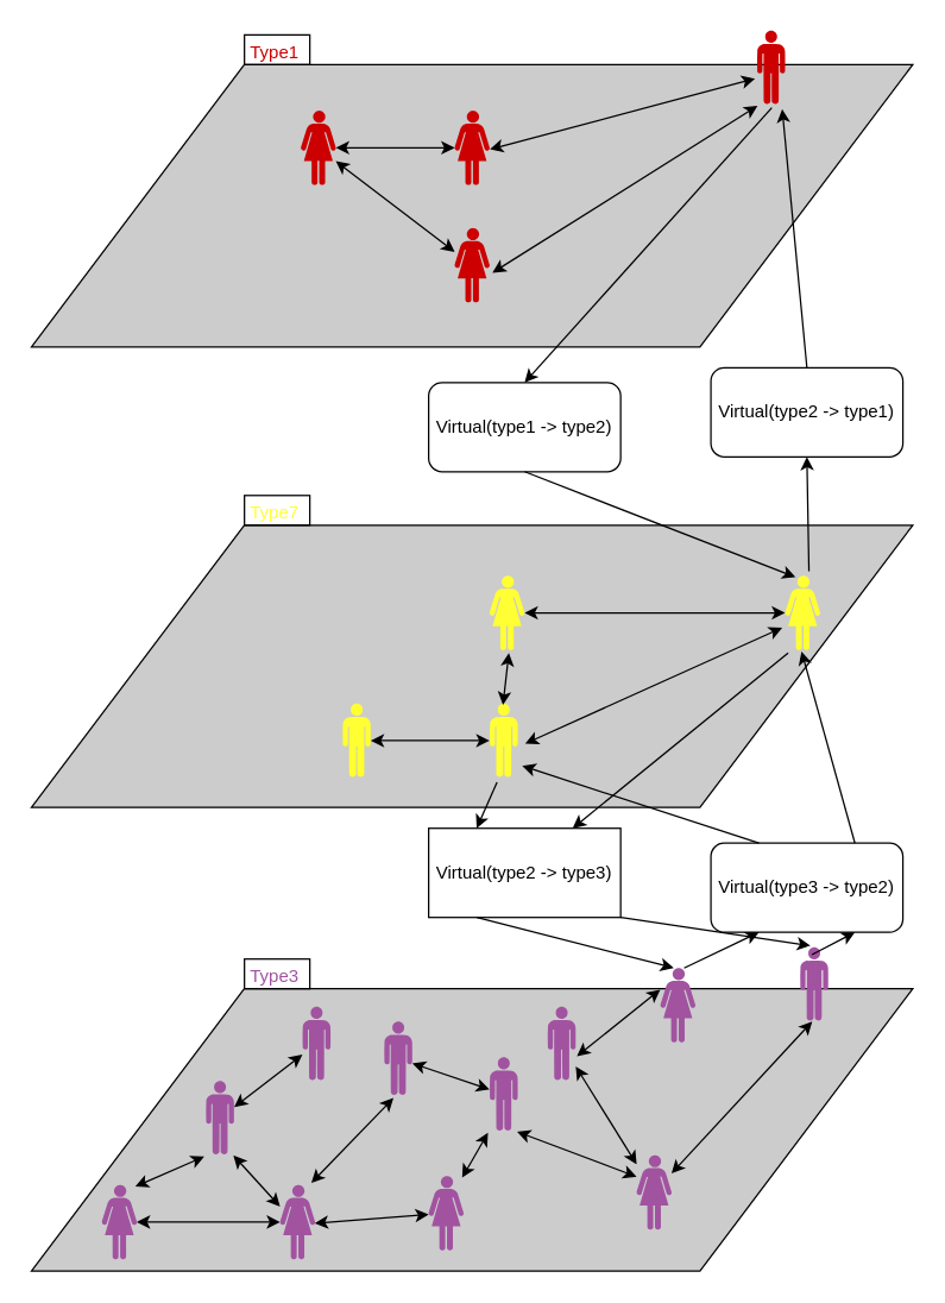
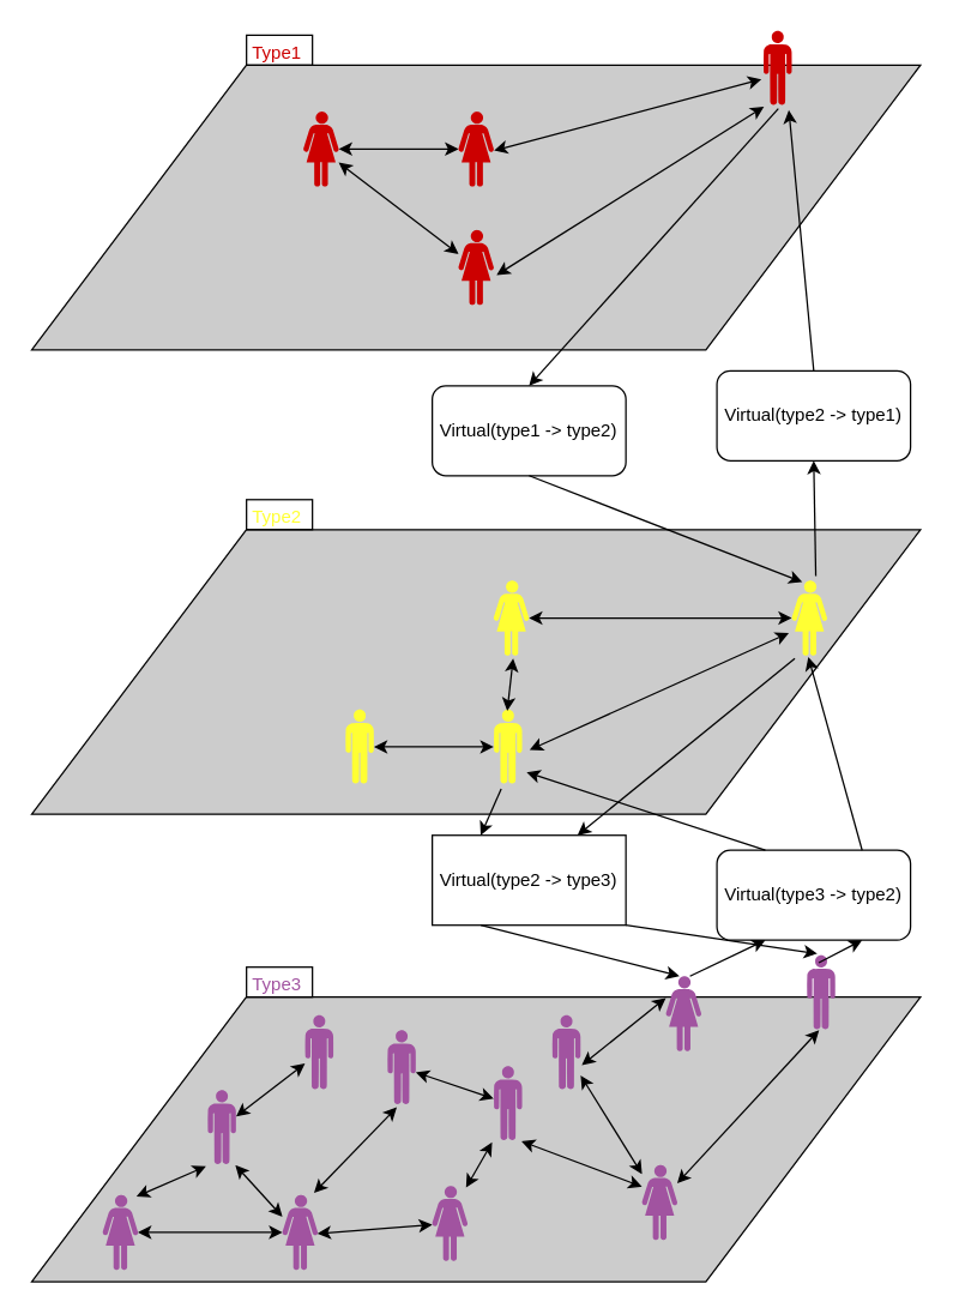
  <mxCell id="0" />
  <mxCell id="1" parent="0" />
  <mxCell id="2" value="" style="shape=parallelogram;perimeter=parallelogramPerimeter;whiteSpace=wrap;html=1;fixedSize=1;size=143.25;fillColor=#000000;fillOpacity=20;" parent="1" vertex="1"><mxGeometry x="20.62" y="665" width="593.25" height="190" as="geometry" /></mxCell>
  <mxCell id="3" value="" style="rounded=0;whiteSpace=wrap;html=1;fillColor=none;" parent="1" vertex="1"><mxGeometry x="164" y="23" width="44" height="20" as="geometry" /></mxCell>
  <mxCell id="4" value="" style="shape=parallelogram;perimeter=parallelogramPerimeter;whiteSpace=wrap;html=1;fixedSize=1;size=143.25;fillColor=#000000;fillOpacity=20;" parent="1" vertex="1"><mxGeometry x="20.62" y="353" width="593.25" height="190" as="geometry" /></mxCell>
  <mxCell id="5" value="" style="shape=parallelogram;perimeter=parallelogramPerimeter;whiteSpace=wrap;html=1;fixedSize=1;size=143.25;fillColor=#000000;fillOpacity=20;" parent="1" vertex="1"><mxGeometry x="20.62" y="43" width="593.25" height="190" as="geometry" /></mxCell>
  <mxCell id="6" value="" style="rounded=0;orthogonalLoop=1;jettySize=auto;html=1;startArrow=classic;startFill=1;" parent="1" source="7" target="16" edge="1"><mxGeometry relative="1" as="geometry" /></mxCell>
  <mxCell id="7" value="" style="verticalLabelPosition=bottom;sketch=0;html=1;fillColor=#A153A0;verticalAlign=top;align=center;pointerEvents=1;shape=mxgraph.cisco_safe.design.actor_1;" parent="1" vertex="1"><mxGeometry x="68" y="797" width="23.5" height="50" as="geometry" /></mxCell>
  <mxCell id="8" value="" style="rounded=0;orthogonalLoop=1;jettySize=auto;html=1;startArrow=classic;startFill=1;" parent="1" source="9" target="15" edge="1"><mxGeometry relative="1" as="geometry" /></mxCell>
  <mxCell id="9" value="" style="verticalLabelPosition=bottom;sketch=0;html=1;fillColor=#A153A0;verticalAlign=top;align=center;pointerEvents=1;shape=mxgraph.cisco_safe.design.actor_2;" parent="1" vertex="1"><mxGeometry x="138" y="727" width="19" height="50" as="geometry" /></mxCell>
  <mxCell id="10" value="" style="verticalLabelPosition=bottom;sketch=0;html=1;fillColor=#A153A0;verticalAlign=top;align=center;pointerEvents=1;shape=mxgraph.cisco_safe.design.actor_2;" parent="1" vertex="1"><mxGeometry x="538" y="637" width="19" height="50" as="geometry" /></mxCell>
  <mxCell id="11" value="" style="verticalLabelPosition=bottom;sketch=0;html=1;fillColor=#CC0000;verticalAlign=top;align=center;pointerEvents=1;shape=mxgraph.cisco_safe.design.actor_2;" parent="1" vertex="1"><mxGeometry x="509" y="20" width="19" height="50" as="geometry" /></mxCell>
  <mxCell id="12" value="" style="rounded=0;orthogonalLoop=1;jettySize=auto;html=1;startArrow=classic;startFill=1;" parent="1" source="13" target="37" edge="1"><mxGeometry relative="1" as="geometry" /></mxCell>
  <mxCell id="13" value="" style="verticalLabelPosition=bottom;sketch=0;html=1;fillColor=#FFFF33;verticalAlign=top;align=center;pointerEvents=1;shape=mxgraph.cisco_safe.design.actor_1;" parent="1" vertex="1"><mxGeometry x="528" y="387" width="23.5" height="50" as="geometry" /></mxCell>
  <mxCell id="14" value="" style="endArrow=classic;html=1;rounded=0;exitX=0.959;exitY=0.023;exitDx=0;exitDy=0;exitPerimeter=0;entryX=-0.056;entryY=1.019;entryDx=0;entryDy=0;entryPerimeter=0;startArrow=classic;startFill=1;" parent="1" source="7" target="9" edge="1"><mxGeometry width="50" height="50" relative="1" as="geometry"><mxPoint x="4" y="787" as="sourcePoint" /><mxPoint x="54" y="737" as="targetPoint" /></mxGeometry></mxCell>
  <mxCell id="15" value="" style="verticalLabelPosition=bottom;sketch=0;html=1;fillColor=#A153A0;verticalAlign=top;align=center;pointerEvents=1;shape=mxgraph.cisco_safe.design.actor_2;" parent="1" vertex="1"><mxGeometry x="203" y="677" width="19" height="50" as="geometry" /></mxCell>
  <mxCell id="16" value="" style="verticalLabelPosition=bottom;sketch=0;html=1;fillColor=#A153A0;verticalAlign=top;align=center;pointerEvents=1;shape=mxgraph.cisco_safe.design.actor_1;" parent="1" vertex="1"><mxGeometry x="188" y="797" width="23.5" height="50" as="geometry" /></mxCell>
  <mxCell id="17" value="" style="rounded=0;orthogonalLoop=1;jettySize=auto;html=1;startArrow=classic;startFill=1;exitX=0.977;exitY=1.004;exitDx=0;exitDy=0;exitPerimeter=0;entryX=-0.003;entryY=0.291;entryDx=0;entryDy=0;entryPerimeter=0;" parent="1" source="9" target="16" edge="1"><mxGeometry relative="1" as="geometry"><mxPoint x="88" y="891" as="sourcePoint" /><mxPoint x="211" y="883" as="targetPoint" /></mxGeometry></mxCell>
  <mxCell id="18" value="" style="rounded=0;orthogonalLoop=1;jettySize=auto;html=1;startArrow=classic;startFill=1;entryX=0.993;entryY=0.517;entryDx=0;entryDy=0;entryPerimeter=0;" parent="1" source="19" target="16" edge="1"><mxGeometry relative="1" as="geometry" /></mxCell>
  <mxCell id="19" value="" style="verticalLabelPosition=bottom;sketch=0;html=1;fillColor=#A153A0;verticalAlign=top;align=center;pointerEvents=1;shape=mxgraph.cisco_safe.design.actor_1;" parent="1" vertex="1"><mxGeometry x="288" y="791" width="23.5" height="50" as="geometry" /></mxCell>
  <mxCell id="20" value="" style="rounded=0;orthogonalLoop=1;jettySize=auto;html=1;startArrow=classic;startFill=1;" parent="1" source="21" target="23" edge="1"><mxGeometry relative="1" as="geometry" /></mxCell>
  <mxCell id="21" value="" style="verticalLabelPosition=bottom;sketch=0;html=1;fillColor=#A153A0;verticalAlign=top;align=center;pointerEvents=1;shape=mxgraph.cisco_safe.design.actor_2;" parent="1" vertex="1"><mxGeometry x="329" y="711" width="19" height="50" as="geometry" /></mxCell>
  <mxCell id="22" value="" style="endArrow=classic;html=1;rounded=0;exitX=0.959;exitY=0.023;exitDx=0;exitDy=0;exitPerimeter=0;entryX=-0.056;entryY=1.019;entryDx=0;entryDy=0;entryPerimeter=0;startArrow=classic;startFill=1;" parent="1" source="19" target="21" edge="1"><mxGeometry width="50" height="50" relative="1" as="geometry"><mxPoint x="214" y="747" as="sourcePoint" /><mxPoint x="264" y="697" as="targetPoint" /></mxGeometry></mxCell>
  <mxCell id="23" value="" style="verticalLabelPosition=bottom;sketch=0;html=1;fillColor=#A153A0;verticalAlign=top;align=center;pointerEvents=1;shape=mxgraph.cisco_safe.design.actor_2;" parent="1" vertex="1"><mxGeometry x="258" y="687" width="19" height="50" as="geometry" /></mxCell>
  <mxCell id="24" value="" style="verticalLabelPosition=bottom;sketch=0;html=1;fillColor=#A153A0;verticalAlign=top;align=center;pointerEvents=1;shape=mxgraph.cisco_safe.design.actor_1;" parent="1" vertex="1"><mxGeometry x="428" y="777" width="23.5" height="50" as="geometry" /></mxCell>
  <mxCell id="25" value="" style="rounded=0;orthogonalLoop=1;jettySize=auto;html=1;startArrow=classic;startFill=1;exitX=0.977;exitY=1.004;exitDx=0;exitDy=0;exitPerimeter=0;entryX=-0.003;entryY=0.291;entryDx=0;entryDy=0;entryPerimeter=0;" parent="1" source="21" target="24" edge="1"><mxGeometry relative="1" as="geometry"><mxPoint x="298" y="851" as="sourcePoint" /><mxPoint x="421" y="843" as="targetPoint" /></mxGeometry></mxCell>
  <mxCell id="26" value="" style="rounded=0;orthogonalLoop=1;jettySize=auto;html=1;startArrow=classic;startFill=1;exitX=0.332;exitY=1.031;exitDx=0;exitDy=0;exitPerimeter=0;entryX=0.896;entryY=-0.026;entryDx=0;entryDy=0;entryPerimeter=0;" parent="1" source="23" target="16" edge="1"><mxGeometry relative="1" as="geometry"><mxPoint x="133" y="837" as="sourcePoint" /><mxPoint x="211" y="872" as="targetPoint" /></mxGeometry></mxCell>
  <mxCell id="27" value="" style="rounded=0;orthogonalLoop=1;jettySize=auto;html=1;startArrow=classic;startFill=1;" parent="1" source="28" target="24" edge="1"><mxGeometry relative="1" as="geometry" /></mxCell>
  <mxCell id="28" value="" style="verticalLabelPosition=bottom;sketch=0;html=1;fillColor=#A153A0;verticalAlign=top;align=center;pointerEvents=1;shape=mxgraph.cisco_safe.design.actor_2;" parent="1" vertex="1"><mxGeometry x="368" y="677" width="19" height="50" as="geometry" /></mxCell>
  <mxCell id="29" value="" style="verticalLabelPosition=bottom;sketch=0;html=1;fillColor=#A153A0;verticalAlign=top;align=center;pointerEvents=1;shape=mxgraph.cisco_safe.design.actor_1;" parent="1" vertex="1"><mxGeometry x="444" y="651" width="23.5" height="50" as="geometry" /></mxCell>
  <mxCell id="30" value="" style="rounded=0;orthogonalLoop=1;jettySize=auto;html=1;startArrow=classic;startFill=1;exitX=1.043;exitY=0.668;exitDx=0;exitDy=0;exitPerimeter=0;entryX=-0.003;entryY=0.291;entryDx=0;entryDy=0;entryPerimeter=0;" parent="1" source="28" target="29" edge="1"><mxGeometry relative="1" as="geometry"><mxPoint x="346.37" y="781" as="sourcePoint" /><mxPoint x="469.37" y="773" as="targetPoint" /></mxGeometry></mxCell>
  <mxCell id="31" value="" style="rounded=0;orthogonalLoop=1;jettySize=auto;html=1;startArrow=classic;startFill=1;" parent="1" source="32" target="36" edge="1"><mxGeometry relative="1" as="geometry" /></mxCell>
  <mxCell id="32" value="" style="verticalLabelPosition=bottom;sketch=0;html=1;fillColor=#FFFF33;verticalAlign=top;align=center;pointerEvents=1;shape=mxgraph.cisco_safe.design.actor_2;" parent="1" vertex="1"><mxGeometry x="329" y="473" width="19" height="50" as="geometry" /></mxCell>
  <mxCell id="33" value="" style="rounded=0;orthogonalLoop=1;jettySize=auto;html=1;startArrow=classic;startFill=1;" parent="1" source="34" target="47" edge="1"><mxGeometry relative="1" as="geometry" /></mxCell>
  <mxCell id="34" value="" style="verticalLabelPosition=bottom;sketch=0;html=1;fillColor=#CC0000;verticalAlign=top;align=center;pointerEvents=1;shape=mxgraph.cisco_safe.design.actor_1;" parent="1" vertex="1"><mxGeometry x="305.5" y="74" width="23.5" height="50" as="geometry" /></mxCell>
  <mxCell id="35" value="" style="rounded=0;orthogonalLoop=1;jettySize=auto;html=1;startArrow=classic;startFill=1;exitX=1.263;exitY=0.54;exitDx=0;exitDy=0;exitPerimeter=0;entryX=-0.085;entryY=0.7;entryDx=0;entryDy=0;entryPerimeter=0;" parent="1" source="32" target="13" edge="1"><mxGeometry relative="1" as="geometry"><mxPoint x="398" y="666" as="sourcePoint" /><mxPoint x="454" y="622" as="targetPoint" /></mxGeometry></mxCell>
  <mxCell id="36" value="" style="verticalLabelPosition=bottom;sketch=0;html=1;fillColor=#FFFF33;verticalAlign=top;align=center;pointerEvents=1;shape=mxgraph.cisco_safe.design.actor_2;" parent="1" vertex="1"><mxGeometry x="230" y="473" width="19" height="50" as="geometry" /></mxCell>
  <mxCell id="37" value="" style="verticalLabelPosition=bottom;sketch=0;html=1;fillColor=#FFFF33;verticalAlign=top;align=center;pointerEvents=1;shape=mxgraph.cisco_safe.design.actor_1;" parent="1" vertex="1"><mxGeometry x="329" y="387" width="23.5" height="50" as="geometry" /></mxCell>
  <mxCell id="38" value="" style="rounded=0;orthogonalLoop=1;jettySize=auto;html=1;startArrow=classic;startFill=1;exitX=0.474;exitY=0.02;exitDx=0;exitDy=0;exitPerimeter=0;entryX=0.553;entryY=1.04;entryDx=0;entryDy=0;entryPerimeter=0;" parent="1" source="32" target="37" edge="1"><mxGeometry relative="1" as="geometry"><mxPoint x="339" y="508" as="sourcePoint" /><mxPoint x="259" y="508" as="targetPoint" /></mxGeometry></mxCell>
  <mxCell id="39" value="&lt;font color=&quot;#cc0000&quot;&gt;Type1&lt;/font&gt;" style="text;html=1;align=center;verticalAlign=middle;resizable=0;points=[];autosize=1;strokeColor=none;fillColor=none;" parent="1" vertex="1"><mxGeometry x="154" y="20" width="60" height="30" as="geometry" /></mxCell>
  <mxCell id="40" value="" style="rounded=0;whiteSpace=wrap;html=1;fillColor=none;" parent="1" vertex="1"><mxGeometry x="164" y="333" width="44" height="20" as="geometry" /></mxCell>
- <mxCell id="41" value="&lt;font color=&quot;#ffff33&quot;&gt;Type7&lt;/font&gt;" style="text;html=1;align=center;verticalAlign=middle;resizable=0;points=[];autosize=1;strokeColor=none;fillColor=none;" parent="1" vertex="1"><mxGeometry x="154" y="330" width="60" height="30" as="geometry" /></mxCell>
+ <mxCell id="41" value="&lt;font color=&quot;#ffff33&quot;&gt;Type2&lt;/font&gt;" style="text;html=1;align=center;verticalAlign=middle;resizable=0;points=[];autosize=1;strokeColor=none;fillColor=none;" parent="1" vertex="1"><mxGeometry x="154" y="330" width="60" height="30" as="geometry" /></mxCell>
  <mxCell id="42" value="" style="rounded=0;whiteSpace=wrap;html=1;fillColor=none;" parent="1" vertex="1"><mxGeometry x="164" y="645" width="44" height="20" as="geometry" /></mxCell>
  <mxCell id="43" value="&lt;font color=&quot;#a153a0&quot;&gt;Type3&lt;/font&gt;" style="text;html=1;align=center;verticalAlign=middle;resizable=0;points=[];autosize=1;strokeColor=none;fillColor=none;" parent="1" vertex="1"><mxGeometry x="154" y="642" width="60" height="30" as="geometry" /></mxCell>
  <mxCell id="44" value="" style="rounded=0;orthogonalLoop=1;jettySize=auto;html=1;entryX=0.431;entryY=1;entryDx=0;entryDy=0;entryPerimeter=0;startArrow=classic;startFill=1;" parent="1" source="24" target="10" edge="1"><mxGeometry relative="1" as="geometry" /></mxCell>
  <mxCell id="45" value="" style="rounded=0;orthogonalLoop=1;jettySize=auto;html=1;startArrow=classic;startFill=1;entryX=1.009;entryY=0.52;entryDx=0;entryDy=0;entryPerimeter=0;exitX=-0.069;exitY=0.649;exitDx=0;exitDy=0;exitPerimeter=0;" parent="1" source="11" target="34" edge="1"><mxGeometry relative="1" as="geometry"><mxPoint x="538" y="368" as="sourcePoint" /><mxPoint x="363" y="368" as="targetPoint" /></mxGeometry></mxCell>
  <mxCell id="46" value="" style="rounded=0;orthogonalLoop=1;jettySize=auto;html=1;startArrow=classic;startFill=1;" parent="1" source="47" target="48" edge="1"><mxGeometry relative="1" as="geometry" /></mxCell>
  <mxCell id="47" value="" style="verticalLabelPosition=bottom;sketch=0;html=1;fillColor=#CC0000;verticalAlign=top;align=center;pointerEvents=1;shape=mxgraph.cisco_safe.design.actor_1;" parent="1" vertex="1"><mxGeometry x="202" y="74" width="23.5" height="50" as="geometry" /></mxCell>
  <mxCell id="48" value="" style="verticalLabelPosition=bottom;sketch=0;html=1;fillColor=#CC0000;verticalAlign=top;align=center;pointerEvents=1;shape=mxgraph.cisco_safe.design.actor_1;" parent="1" vertex="1"><mxGeometry x="305.5" y="153" width="23.5" height="50" as="geometry" /></mxCell>
  <mxCell id="49" value="" style="rounded=0;orthogonalLoop=1;jettySize=auto;html=1;startArrow=classic;startFill=1;entryX=1.083;entryY=0.601;entryDx=0;entryDy=0;entryPerimeter=0;exitX=0.022;exitY=1.014;exitDx=0;exitDy=0;exitPerimeter=0;" parent="1" source="11" target="48" edge="1"><mxGeometry relative="1" as="geometry"><mxPoint x="235" y="118" as="sourcePoint" /><mxPoint x="316" y="179" as="targetPoint" /></mxGeometry></mxCell>
  <mxCell id="50" value="Virtual(type3 -&amp;gt; type2)" style="rounded=1;whiteSpace=wrap;html=1;" parent="1" vertex="1"><mxGeometry x="478" y="567" width="129.24" height="60" as="geometry" /></mxCell>
  <mxCell id="51" style="rounded=0;orthogonalLoop=1;jettySize=auto;html=1;exitX=0.75;exitY=0;exitDx=0;exitDy=0;entryX=0.468;entryY=1.02;entryDx=0;entryDy=0;entryPerimeter=0;" parent="1" source="50" target="13" edge="1"><mxGeometry relative="1" as="geometry" /></mxCell>
  <mxCell id="52" style="rounded=0;orthogonalLoop=1;jettySize=auto;html=1;exitX=0.25;exitY=0;exitDx=0;exitDy=0;entryX=1.158;entryY=0.84;entryDx=0;entryDy=0;entryPerimeter=0;" parent="1" source="50" target="32" edge="1"><mxGeometry relative="1" as="geometry" /></mxCell>
  <mxCell id="53" style="rounded=0;orthogonalLoop=1;jettySize=auto;html=1;exitX=0.25;exitY=1;exitDx=0;exitDy=0;entryX=0.681;entryY=0;entryDx=0;entryDy=0;entryPerimeter=0;endArrow=none;endFill=0;startArrow=classic;startFill=1;" parent="1" source="50" target="29" edge="1"><mxGeometry relative="1" as="geometry" /></mxCell>
  <mxCell id="54" style="rounded=0;orthogonalLoop=1;jettySize=auto;html=1;exitX=0.75;exitY=1;exitDx=0;exitDy=0;entryX=0.421;entryY=0.1;entryDx=0;entryDy=0;entryPerimeter=0;endArrow=none;endFill=0;startArrow=classic;startFill=1;" parent="1" source="50" target="10" edge="1"><mxGeometry relative="1" as="geometry" /></mxCell>
  <mxCell id="55" value="Virtual(type2 -&amp;gt; type3)" style="whiteSpace=wrap;html=1;rounded=0;" vertex="1" parent="1"><mxGeometry x="288" y="557" width="129.24" height="60" as="geometry" /></mxCell>
  <mxCell id="56" style="rounded=0;orthogonalLoop=1;jettySize=auto;html=1;exitX=0.25;exitY=1;exitDx=0;exitDy=0;entryX=0.383;entryY=0;entryDx=0;entryDy=0;entryPerimeter=0;endArrow=classic;endFill=1;startArrow=none;startFill=0;" edge="1" parent="1" source="55" target="29"><mxGeometry relative="1" as="geometry"><mxPoint x="530" y="627" as="sourcePoint" /><mxPoint x="470" y="661" as="targetPoint" /></mxGeometry></mxCell>
  <mxCell id="57" style="rounded=0;orthogonalLoop=1;jettySize=auto;html=1;exitX=1;exitY=1;exitDx=0;exitDy=0;entryX=0.368;entryY=-0.02;entryDx=0;entryDy=0;entryPerimeter=0;endArrow=classic;endFill=1;startArrow=none;startFill=0;" edge="1" parent="1" source="55" target="10"><mxGeometry relative="1" as="geometry"><mxPoint x="595" y="627" as="sourcePoint" /><mxPoint x="556" y="652" as="targetPoint" /></mxGeometry></mxCell>
  <mxCell id="58" style="rounded=0;orthogonalLoop=1;jettySize=auto;html=1;exitX=0.263;exitY=1.06;exitDx=0;exitDy=0;entryX=0.25;entryY=0;entryDx=0;entryDy=0;endArrow=classic;endFill=1;startArrow=none;startFill=0;exitPerimeter=0;" edge="1" parent="1" source="32" target="55"><mxGeometry relative="1" as="geometry"><mxPoint x="330" y="627" as="sourcePoint" /><mxPoint x="463" y="661" as="targetPoint" /></mxGeometry></mxCell>
  <mxCell id="59" style="rounded=0;orthogonalLoop=1;jettySize=auto;html=1;exitX=0.085;exitY=1.04;exitDx=0;exitDy=0;entryX=0.75;entryY=0;entryDx=0;entryDy=0;endArrow=classic;endFill=1;startArrow=none;startFill=0;exitPerimeter=0;" edge="1" parent="1" source="13" target="55"><mxGeometry relative="1" as="geometry"><mxPoint x="344" y="536" as="sourcePoint" /><mxPoint x="330" y="567" as="targetPoint" /></mxGeometry></mxCell>
  <mxCell id="60" value="Virtual(type2 -&amp;gt; type1)" style="rounded=1;whiteSpace=wrap;html=1;" vertex="1" parent="1"><mxGeometry x="478" y="247" width="129.24" height="60" as="geometry" /></mxCell>
  <mxCell id="61" value="Virtual(type1 -&amp;gt; type2)" style="rounded=1;whiteSpace=wrap;html=1;" vertex="1" parent="1"><mxGeometry x="288" y="257" width="129.24" height="60" as="geometry" /></mxCell>
  <mxCell id="62" style="rounded=0;orthogonalLoop=1;jettySize=auto;html=1;exitX=0.5;exitY=0;exitDx=0;exitDy=0;entryX=0.895;entryY=1.06;entryDx=0;entryDy=0;entryPerimeter=0;" edge="1" parent="1" source="60" target="11"><mxGeometry relative="1" as="geometry" /></mxCell>
  <mxCell id="63" style="rounded=0;orthogonalLoop=1;jettySize=auto;html=1;exitX=0.5;exitY=1;exitDx=0;exitDy=0;entryX=0.298;entryY=0.02;entryDx=0;entryDy=0;entryPerimeter=0;" edge="1" parent="1" source="61" target="13"><mxGeometry relative="1" as="geometry" /></mxCell>
  <mxCell id="64" style="rounded=0;orthogonalLoop=1;jettySize=auto;html=1;exitX=0.681;exitY=-0.06;exitDx=0;exitDy=0;entryX=0.5;entryY=1;entryDx=0;entryDy=0;exitPerimeter=0;" edge="1" parent="1" source="13" target="60"><mxGeometry relative="1" as="geometry"><mxPoint x="563" y="257" as="sourcePoint" /><mxPoint x="536" y="83" as="targetPoint" /></mxGeometry></mxCell>
  <mxCell id="65" style="rounded=0;orthogonalLoop=1;jettySize=auto;html=1;exitX=0.526;exitY=1.04;exitDx=0;exitDy=0;entryX=0.5;entryY=0;entryDx=0;entryDy=0;exitPerimeter=0;" edge="1" parent="1" source="11" target="61"><mxGeometry relative="1" as="geometry"><mxPoint x="363" y="317" as="sourcePoint" /><mxPoint x="545" y="398" as="targetPoint" /></mxGeometry></mxCell>
